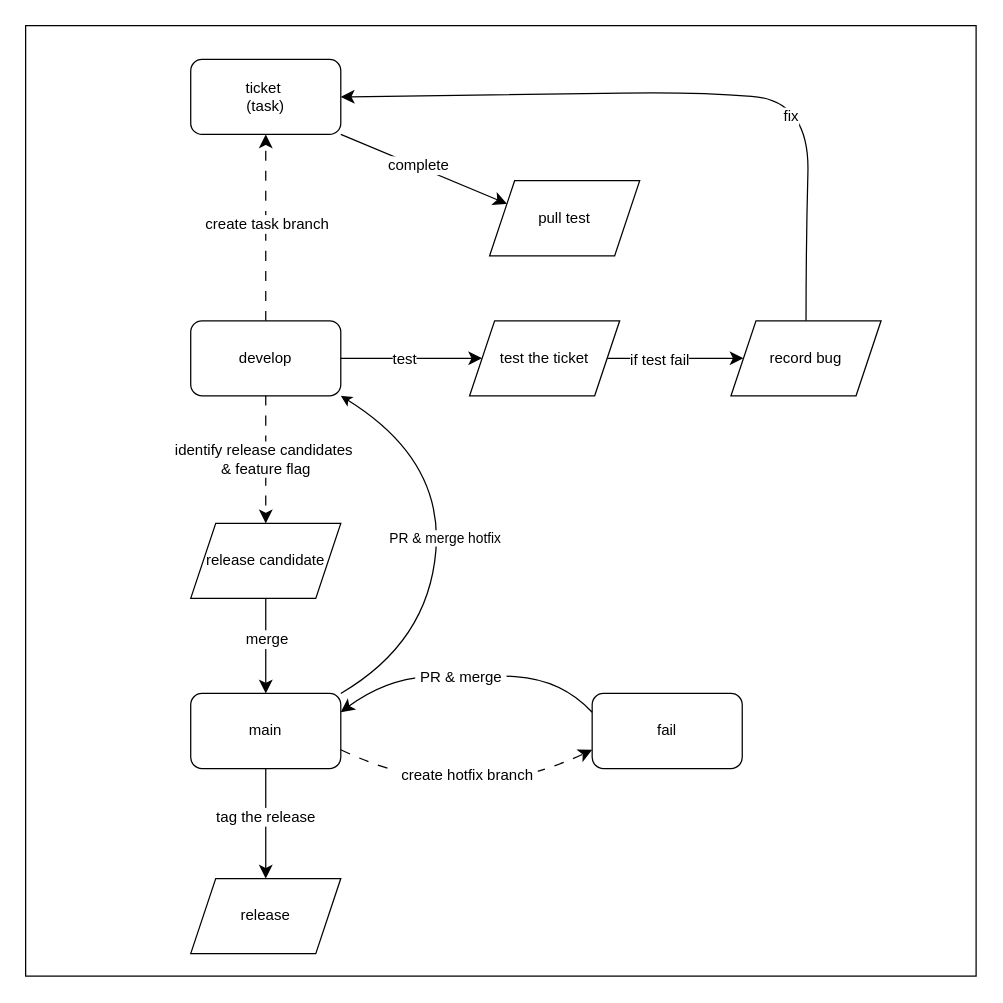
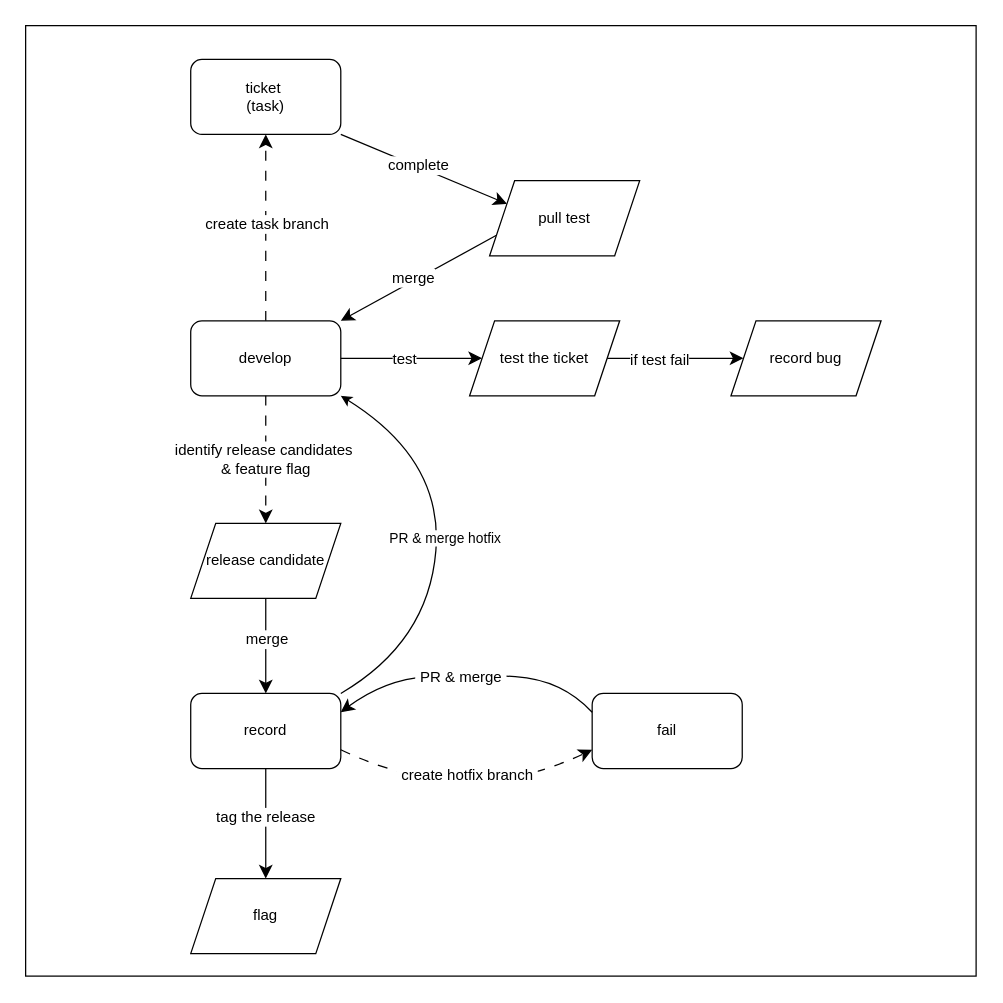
  <mxCell id="0" />
  <mxCell id="1" parent="0" />
  <mxCell id="2" value="" style="whiteSpace=wrap;html=1;aspect=fixed;" vertex="1" parent="1"><mxGeometry x="20" y="20" width="760" height="760" as="geometry" /></mxCell>
  <mxCell id="3" value="ticket&amp;nbsp;&lt;div&gt;(task)&lt;/div&gt;" style="rounded=1;whiteSpace=wrap;html=1;" parent="1" vertex="1"><mxGeometry x="152" y="47" width="120" height="60" as="geometry" /></mxCell>
  <mxCell id="4" value="develop" style="rounded=1;whiteSpace=wrap;html=1;" parent="1" vertex="1"><mxGeometry x="152" y="256" width="120" height="60" as="geometry" /></mxCell>
- <mxCell id="5" value="main" style="rounded=1;whiteSpace=wrap;html=1;" parent="1" vertex="1"><mxGeometry x="152" y="554" width="120" height="60" as="geometry" /></mxCell>
+ <mxCell id="5" value="record" style="rounded=1;whiteSpace=wrap;html=1;" parent="1" vertex="1"><mxGeometry x="152" y="554" width="120" height="60" as="geometry" /></mxCell>
  <mxCell id="6" style="edgeStyle=none;curved=1;rounded=0;orthogonalLoop=1;jettySize=auto;html=1;exitX=0.5;exitY=0;exitDx=0;exitDy=0;fontSize=12;startSize=8;endSize=8;" parent="1" edge="1"><mxGeometry relative="1" as="geometry"><mxPoint x="212" y="698" as="sourcePoint" /><mxPoint x="212" y="698" as="targetPoint" /></mxGeometry></mxCell>
  <mxCell id="7" style="edgeStyle=none;curved=1;rounded=0;orthogonalLoop=1;jettySize=auto;html=1;exitX=0.75;exitY=0;exitDx=0;exitDy=0;fontSize=12;startSize=8;endSize=8;" parent="1" edge="1"><mxGeometry relative="1" as="geometry"><mxPoint x="242" y="698" as="sourcePoint" /><mxPoint x="242" y="698" as="targetPoint" /></mxGeometry></mxCell>
  <mxCell id="8" value="" style="endArrow=classic;html=1;rounded=0;fontSize=12;startSize=8;endSize=8;curved=1;exitX=1;exitY=1;exitDx=0;exitDy=0;entryX=0;entryY=0.25;entryDx=0;entryDy=0;" parent="1" source="3" target="25" edge="1"><mxGeometry width="50" height="50" relative="1" as="geometry"><mxPoint x="372" y="200" as="sourcePoint" /><mxPoint x="361" y="140" as="targetPoint" /></mxGeometry></mxCell>
  <mxCell id="9" value="complete" style="edgeLabel;html=1;align=center;verticalAlign=middle;resizable=0;points=[];fontSize=12;" parent="8" vertex="1" connectable="0"><mxGeometry x="-0.079" y="1" relative="1" as="geometry"><mxPoint as="offset" /></mxGeometry></mxCell>
+ <mxCell id="10" value="" style="endArrow=classic;html=1;rounded=0;fontSize=12;startSize=8;endSize=8;curved=1;exitX=0;exitY=0.75;exitDx=0;exitDy=0;entryX=1;entryY=0;entryDx=0;entryDy=0;" parent="1" source="25" target="4" edge="1"><mxGeometry width="50" height="50" relative="1" as="geometry"><mxPoint x="361" y="200" as="sourcePoint" /><mxPoint x="432" y="412" as="targetPoint" /></mxGeometry></mxCell>
+ <mxCell id="11" value="merge" style="edgeLabel;html=1;align=center;verticalAlign=middle;resizable=0;points=[];fontSize=12;" parent="10" vertex="1" connectable="0"><mxGeometry x="0.062" y="-2" relative="1" as="geometry"><mxPoint as="offset" /></mxGeometry></mxCell>
  <mxCell id="12" style="edgeStyle=none;curved=1;rounded=0;orthogonalLoop=1;jettySize=auto;html=1;exitX=0.5;exitY=0;exitDx=0;exitDy=0;fontSize=12;startSize=8;endSize=8;" parent="1" source="4" target="4" edge="1"><mxGeometry relative="1" as="geometry" /></mxCell>
  <mxCell id="13" value="" style="endArrow=classic;html=1;rounded=0;fontSize=12;startSize=8;endSize=8;curved=1;exitX=0.5;exitY=0;exitDx=0;exitDy=0;entryX=0.5;entryY=1;entryDx=0;entryDy=0;dashed=1;dashPattern=8 8;" parent="1" source="4" target="3" edge="1"><mxGeometry width="50" height="50" relative="1" as="geometry"><mxPoint x="120" y="204" as="sourcePoint" /><mxPoint x="212" y="160" as="targetPoint" /></mxGeometry></mxCell>
  <mxCell id="14" value="create task branch" style="edgeLabel;html=1;align=center;verticalAlign=middle;resizable=0;points=[];fontSize=12;" parent="13" vertex="1" connectable="0"><mxGeometry x="0.041" relative="1" as="geometry"><mxPoint as="offset" /></mxGeometry></mxCell>
  <mxCell id="15" value="fail" style="rounded=1;whiteSpace=wrap;html=1;" parent="1" vertex="1"><mxGeometry x="473" y="554" width="120" height="60" as="geometry" /></mxCell>
  <mxCell id="16" value="identify release candidates&amp;nbsp;&lt;div&gt;&amp;amp; feature flag&lt;/div&gt;" style="endArrow=classic;html=1;rounded=0;fontSize=12;startSize=8;endSize=8;curved=1;exitX=0.5;exitY=1;exitDx=0;exitDy=0;entryX=0.5;entryY=0;entryDx=0;entryDy=0;dashed=1;dashPattern=8 8;" parent="1" source="4" target="26" edge="1"><mxGeometry width="50" height="50" relative="1" as="geometry"><mxPoint x="287" y="351" as="sourcePoint" /><mxPoint x="212" y="471" as="targetPoint" /><mxPoint as="offset" /></mxGeometry></mxCell>
  <mxCell id="17" value="" style="endArrow=classic;html=1;rounded=0;fontSize=12;startSize=8;endSize=8;curved=1;exitX=1;exitY=0.5;exitDx=0;exitDy=0;entryX=0;entryY=0.5;entryDx=0;entryDy=0;" parent="1" source="4" target="23" edge="1"><mxGeometry width="50" height="50" relative="1" as="geometry"><mxPoint x="325" y="299" as="sourcePoint" /><mxPoint x="373" y="286" as="targetPoint" /></mxGeometry></mxCell>
  <mxCell id="18" value="test" style="edgeLabel;html=1;align=center;verticalAlign=middle;resizable=0;points=[];fontSize=12;" parent="17" vertex="1" connectable="0"><mxGeometry x="-0.114" relative="1" as="geometry"><mxPoint as="offset" /></mxGeometry></mxCell>
  <mxCell id="19" value="" style="endArrow=classic;html=1;rounded=0;fontSize=12;startSize=8;endSize=8;curved=1;exitX=1;exitY=0.5;exitDx=0;exitDy=0;entryX=0;entryY=0.5;entryDx=0;entryDy=0;" parent="1" source="23" target="24" edge="1"><mxGeometry width="50" height="50" relative="1" as="geometry"><mxPoint x="493" y="286" as="sourcePoint" /><mxPoint x="584" y="286" as="targetPoint" /></mxGeometry></mxCell>
  <mxCell id="20" value="if test fail" style="edgeLabel;html=1;align=center;verticalAlign=middle;resizable=0;points=[];fontSize=12;" parent="19" vertex="1" connectable="0"><mxGeometry x="-0.252" y="-1" relative="1" as="geometry"><mxPoint as="offset" /></mxGeometry></mxCell>
- <mxCell id="21" value="" style="curved=1;endArrow=classic;html=1;rounded=0;fontSize=12;startSize=8;endSize=8;entryX=1;entryY=0.5;entryDx=0;entryDy=0;exitX=0.5;exitY=0;exitDx=0;exitDy=0;" parent="1" source="24" target="3" edge="1"><mxGeometry width="50" height="50" relative="1" as="geometry"><mxPoint x="651" y="235" as="sourcePoint" /><mxPoint x="637" y="145" as="targetPoint" /><Array as="points"><mxPoint x="644" y="195" /><mxPoint x="647" y="80" /><mxPoint x="554" y="73" /><mxPoint x="440" y="75" /></Array></mxGeometry></mxCell>
- <mxCell id="22" value="fix" style="edgeLabel;html=1;align=center;verticalAlign=middle;resizable=0;points=[];fontSize=12;" parent="21" vertex="1" connectable="0"><mxGeometry x="-0.306" y="14" relative="1" as="geometry"><mxPoint as="offset" /></mxGeometry></mxCell>
  <mxCell id="23" value="&lt;meta charset=&quot;utf-8&quot;&gt;&lt;span style=&quot;color: rgb(0, 0, 0); font-family: Helvetica; font-size: 12px; font-style: normal; font-variant-ligatures: normal; font-variant-caps: normal; font-weight: 400; letter-spacing: normal; orphans: 2; text-align: center; text-indent: 0px; text-transform: none; widows: 2; word-spacing: 0px; -webkit-text-stroke-width: 0px; white-space: normal; background-color: rgb(255, 255, 255); text-decoration-thickness: initial; text-decoration-style: initial; text-decoration-color: initial; display: inline !important; float: none;&quot;&gt;test the ticket&lt;/span&gt;" style="shape=parallelogram;perimeter=parallelogramPerimeter;whiteSpace=wrap;html=1;fixedSize=1;" parent="1" vertex="1"><mxGeometry x="375" y="256" width="120" height="60" as="geometry" /></mxCell>
  <mxCell id="24" value="record bug" style="shape=parallelogram;perimeter=parallelogramPerimeter;whiteSpace=wrap;html=1;fixedSize=1;" parent="1" vertex="1"><mxGeometry x="584" y="256" width="120" height="60" as="geometry" /></mxCell>
  <mxCell id="25" value="pull test" style="shape=parallelogram;perimeter=parallelogramPerimeter;whiteSpace=wrap;html=1;fixedSize=1;" parent="1" vertex="1"><mxGeometry x="391" y="144" width="120" height="60" as="geometry" /></mxCell>
  <mxCell id="26" value="release candidate" style="shape=parallelogram;perimeter=parallelogramPerimeter;whiteSpace=wrap;html=1;fixedSize=1;" parent="1" vertex="1"><mxGeometry x="152" y="418" width="120" height="60" as="geometry" /></mxCell>
  <mxCell id="27" value="" style="endArrow=classic;html=1;rounded=0;fontSize=12;startSize=8;endSize=8;curved=1;exitX=0.5;exitY=1;exitDx=0;exitDy=0;entryX=0.5;entryY=0;entryDx=0;entryDy=0;" parent="1" source="26" target="5" edge="1"><mxGeometry width="50" height="50" relative="1" as="geometry"><mxPoint x="264" y="532" as="sourcePoint" /><mxPoint x="314" y="482" as="targetPoint" /></mxGeometry></mxCell>
  <mxCell id="28" value="merge" style="edgeLabel;html=1;align=center;verticalAlign=middle;resizable=0;points=[];fontSize=12;" parent="27" vertex="1" connectable="0"><mxGeometry x="0.073" y="-1" relative="1" as="geometry"><mxPoint x="1" y="-9" as="offset" /></mxGeometry></mxCell>
  <mxCell id="29" value="" style="endArrow=classic;html=1;rounded=0;fontSize=12;startSize=8;endSize=8;curved=1;exitX=0.5;exitY=1;exitDx=0;exitDy=0;entryX=0.5;entryY=0;entryDx=0;entryDy=0;" parent="1" source="5" target="35" edge="1"><mxGeometry width="50" height="50" relative="1" as="geometry"><mxPoint x="348" y="594" as="sourcePoint" /><mxPoint x="212" y="698" as="targetPoint" /></mxGeometry></mxCell>
  <mxCell id="30" value="tag the release" style="edgeLabel;html=1;align=center;verticalAlign=middle;resizable=0;points=[];fontSize=12;" parent="29" vertex="1" connectable="0"><mxGeometry x="-0.134" y="-1" relative="1" as="geometry"><mxPoint as="offset" /></mxGeometry></mxCell>
  <mxCell id="31" value="" style="endArrow=classic;html=1;rounded=0;fontSize=12;startSize=8;endSize=8;curved=1;exitX=1;exitY=0.75;exitDx=0;exitDy=0;entryX=0;entryY=0.75;entryDx=0;entryDy=0;dashed=1;dashPattern=8 8;" parent="1" source="5" target="15" edge="1"><mxGeometry width="50" height="50" relative="1" as="geometry"><mxPoint x="348" y="594" as="sourcePoint" /><mxPoint x="398" y="544" as="targetPoint" /><Array as="points"><mxPoint x="372" y="647" /></Array></mxGeometry></mxCell>
  <mxCell id="32" value="&amp;nbsp;create hotfix branch&amp;nbsp;" style="edgeLabel;html=1;align=center;verticalAlign=middle;resizable=0;points=[];fontSize=12;" parent="31" vertex="1" connectable="0"><mxGeometry x="-0.136" y="-1" relative="1" as="geometry"><mxPoint x="14" y="-22" as="offset" /></mxGeometry></mxCell>
  <mxCell id="33" value="" style="curved=1;endArrow=classic;html=1;rounded=0;fontSize=12;startSize=8;endSize=8;exitX=0;exitY=0.25;exitDx=0;exitDy=0;entryX=1;entryY=0.25;entryDx=0;entryDy=0;" parent="1" edge="1" target="5" source="15"><mxGeometry width="50" height="50" relative="1" as="geometry"><mxPoint x="533" y="549" as="sourcePoint" /><mxPoint x="272" y="549" as="targetPoint" /><Array as="points"><mxPoint x="449" y="543" /><mxPoint x="374" y="538" /><mxPoint x="307" y="543" /></Array></mxGeometry></mxCell>
  <mxCell id="34" value="&amp;nbsp;PR &amp;amp; merge&amp;nbsp;" style="edgeLabel;html=1;align=center;verticalAlign=middle;resizable=0;points=[];fontSize=12;" parent="33" vertex="1" connectable="0"><mxGeometry x="0.059" y="2" relative="1" as="geometry"><mxPoint as="offset" /></mxGeometry></mxCell>
- <mxCell id="35" value="release" style="shape=parallelogram;perimeter=parallelogramPerimeter;whiteSpace=wrap;html=1;fixedSize=1;" parent="1" vertex="1"><mxGeometry x="152" y="702" width="120" height="60" as="geometry" /></mxCell>
+ <mxCell id="35" value="flag" style="shape=parallelogram;perimeter=parallelogramPerimeter;whiteSpace=wrap;html=1;fixedSize=1;" parent="1" vertex="1"><mxGeometry x="152" y="702" width="120" height="60" as="geometry" /></mxCell>
  <mxCell id="36" value="" style="curved=1;endArrow=classic;html=1;rounded=0;exitX=1;exitY=0;exitDx=0;exitDy=0;entryX=1;entryY=1;entryDx=0;entryDy=0;" edge="1" parent="1" source="5" target="4"><mxGeometry width="50" height="50" relative="1" as="geometry"><mxPoint x="354" y="393" as="sourcePoint" /><mxPoint x="404" y="343" as="targetPoint" /><Array as="points"><mxPoint x="342" y="513" /><mxPoint x="354" y="367" /></Array></mxGeometry></mxCell>
  <mxCell id="37" value="PR &amp;amp; merge hotfix&amp;nbsp;" style="edgeLabel;html=1;align=center;verticalAlign=middle;resizable=0;points=[];" vertex="1" connectable="0" parent="36"><mxGeometry x="0.016" y="-1" relative="1" as="geometry"><mxPoint x="7" as="offset" /></mxGeometry></mxCell>
